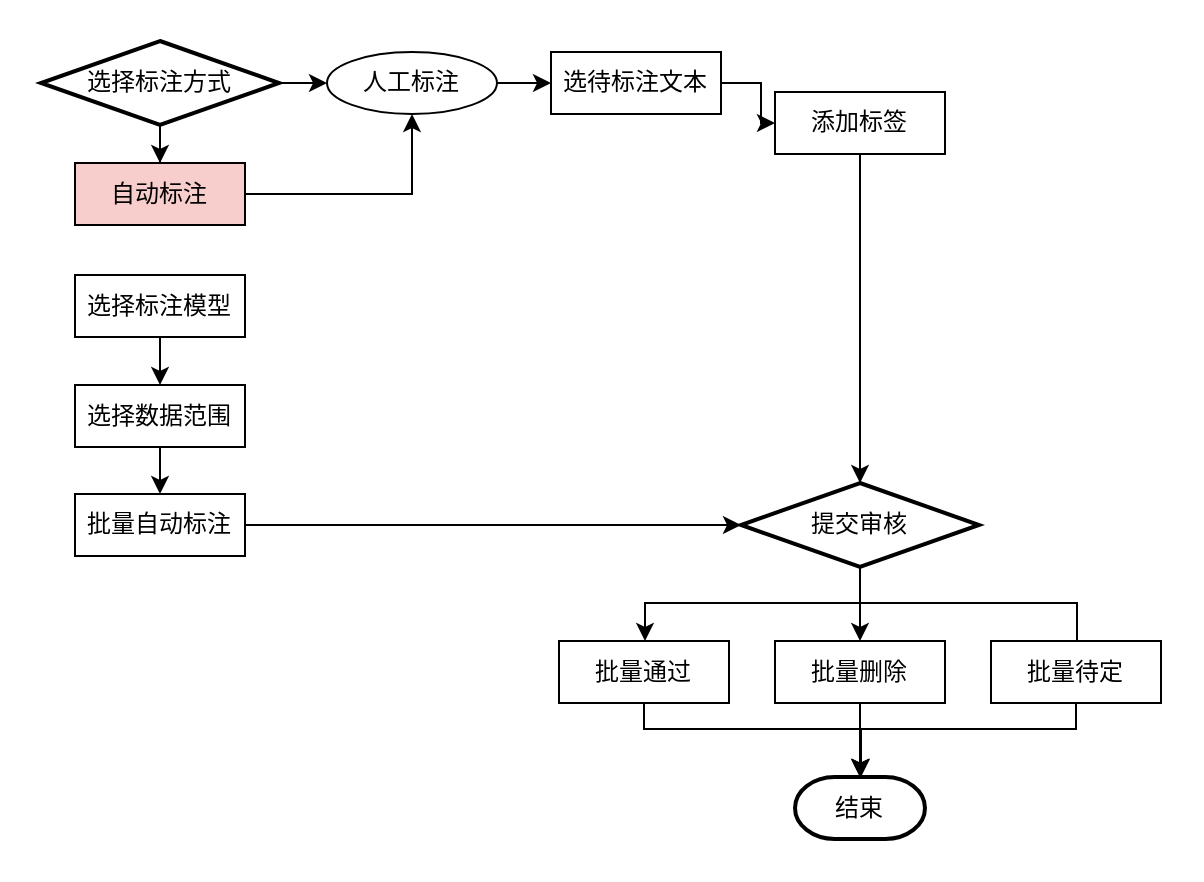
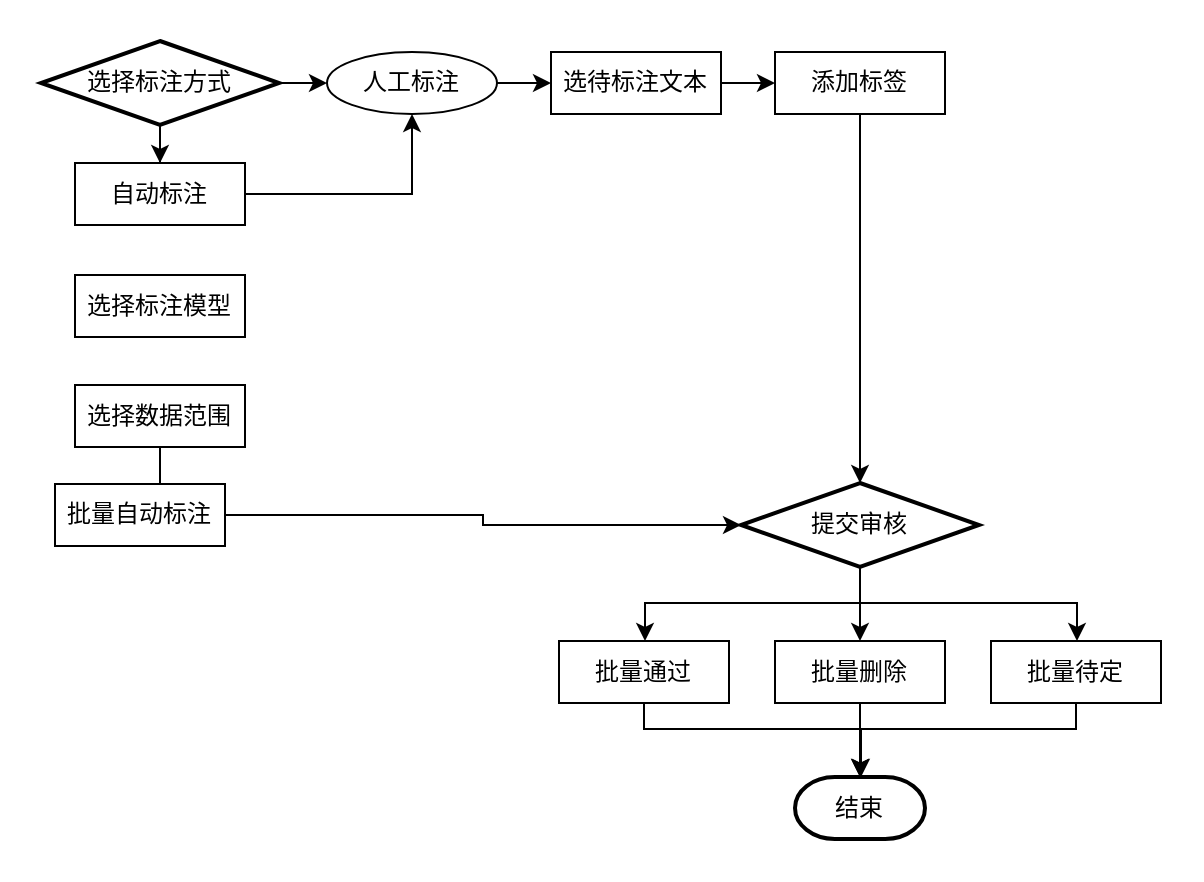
  <mxCell id="0" />
  <mxCell id="1" parent="0" />
  <mxCell id="2" style="edgeStyle=orthogonalEdgeStyle;rounded=0;orthogonalLoop=1;jettySize=auto;html=1;entryX=0;entryY=0.5;entryDx=0;entryDy=0;" parent="1" source="4" target="6" edge="1"><mxGeometry relative="1" as="geometry" /></mxCell>
  <mxCell id="3" style="edgeStyle=orthogonalEdgeStyle;rounded=0;orthogonalLoop=1;jettySize=auto;html=1;entryX=0.5;entryY=0;entryDx=0;entryDy=0;" parent="1" source="4" target="8" edge="1"><mxGeometry relative="1" as="geometry" /></mxCell>
  <mxCell id="4" value="选择标注方式" style="strokeWidth=2;html=1;shape=mxgraph.flowchart.decision;whiteSpace=wrap;" parent="1" vertex="1"><mxGeometry x="20" y="20" width="119" height="42" as="geometry" /></mxCell>
  <mxCell id="5" style="edgeStyle=orthogonalEdgeStyle;rounded=0;orthogonalLoop=1;jettySize=auto;html=1;" parent="1" source="6" target="15" edge="1"><mxGeometry relative="1" as="geometry" /></mxCell>
  <mxCell id="6" value="人工标注" style="ellipse;whiteSpace=wrap;html=1;" parent="1" vertex="1"><mxGeometry x="163" y="25.5" width="85" height="31" as="geometry" /></mxCell>
  <mxCell id="7" style="edgeStyle=orthogonalEdgeStyle;rounded=0;orthogonalLoop=1;jettySize=auto;html=1;" parent="1" source="8" target="6" edge="1"><mxGeometry relative="1" as="geometry" /></mxCell>
- <mxCell id="8" value="自动标注" style="rounded=0;whiteSpace=wrap;html=1;fillColor=#f8cecc;" parent="1" vertex="1"><mxGeometry x="37" y="81" width="85" height="31" as="geometry" /></mxCell>
- <mxCell id="9" style="edgeStyle=orthogonalEdgeStyle;rounded=0;orthogonalLoop=1;jettySize=auto;html=1;entryX=0.5;entryY=0;entryDx=0;entryDy=0;" parent="1" source="10" target="12" edge="1"><mxGeometry relative="1" as="geometry" /></mxCell>
+ <mxCell id="8" value="自动标注" style="rounded=0;whiteSpace=wrap;html=1;" parent="1" vertex="1"><mxGeometry x="37" y="81" width="85" height="31" as="geometry" /></mxCell>
  <mxCell id="10" value="选择标注模型" style="rounded=0;whiteSpace=wrap;html=1;" parent="1" vertex="1"><mxGeometry x="37" y="137" width="85" height="31" as="geometry" /></mxCell>
  <mxCell id="11" style="edgeStyle=orthogonalEdgeStyle;rounded=0;orthogonalLoop=1;jettySize=auto;html=1;entryX=0.5;entryY=0;entryDx=0;entryDy=0;" parent="1" source="12" target="13" edge="1"><mxGeometry relative="1" as="geometry" /></mxCell>
  <mxCell id="12" value="选择数据范围" style="rounded=0;whiteSpace=wrap;html=1;" parent="1" vertex="1"><mxGeometry x="37" y="192" width="85" height="31" as="geometry" /></mxCell>
- <mxCell id="13" value="批量自动标注" style="rounded=0;whiteSpace=wrap;html=1;" parent="1" vertex="1"><mxGeometry x="37" y="246.5" width="85" height="31" as="geometry" /></mxCell>
+ <mxCell id="13" value="批量自动标注" style="rounded=0;whiteSpace=wrap;html=1;" parent="1" vertex="1"><mxGeometry x="27" y="241.5" width="85" height="31" as="geometry" /></mxCell>
  <mxCell id="14" style="edgeStyle=orthogonalEdgeStyle;rounded=0;orthogonalLoop=1;jettySize=auto;html=1;" parent="1" source="15" target="16" edge="1"><mxGeometry relative="1" as="geometry" /></mxCell>
  <mxCell id="15" value="选待标注文本" style="rounded=0;whiteSpace=wrap;html=1;" parent="1" vertex="1"><mxGeometry x="275" y="25.5" width="85" height="31" as="geometry" /></mxCell>
- <mxCell id="16" value="添加标签" style="rounded=0;whiteSpace=wrap;html=1;" parent="1" vertex="1"><mxGeometry x="387" y="45.5" width="85" height="31" as="geometry" /></mxCell>
+ <mxCell id="16" value="添加标签" style="rounded=0;whiteSpace=wrap;html=1;" parent="1" vertex="1"><mxGeometry x="387" y="25.5" width="85" height="31" as="geometry" /></mxCell>
  <mxCell id="17" style="edgeStyle=orthogonalEdgeStyle;rounded=0;orthogonalLoop=1;jettySize=auto;html=1;" parent="1" source="18" target="27" edge="1"><mxGeometry relative="1" as="geometry"><Array as="points"><mxPoint x="321" y="364" /><mxPoint x="430" y="364" /></Array></mxGeometry></mxCell>
  <mxCell id="18" value="批量通过" style="rounded=0;whiteSpace=wrap;html=1;" parent="1" vertex="1"><mxGeometry x="279" y="320" width="85" height="31" as="geometry" /></mxCell>
  <mxCell id="19" value="批量删除" style="rounded=0;whiteSpace=wrap;html=1;" parent="1" vertex="1"><mxGeometry x="387" y="320" width="85" height="31" as="geometry" /></mxCell>
  <mxCell id="20" style="edgeStyle=orthogonalEdgeStyle;rounded=0;orthogonalLoop=1;jettySize=auto;html=1;entryX=0.5;entryY=0;entryDx=0;entryDy=0;" parent="1" source="23" target="19" edge="1"><mxGeometry relative="1" as="geometry" /></mxCell>
  <mxCell id="21" style="edgeStyle=orthogonalEdgeStyle;rounded=0;orthogonalLoop=1;jettySize=auto;html=1;" parent="1" source="23" target="18" edge="1"><mxGeometry relative="1" as="geometry"><Array as="points"><mxPoint x="430" y="301" /><mxPoint x="322" y="301" /></Array></mxGeometry></mxCell>
- <mxCell id="22" style="edgeStyle=orthogonalEdgeStyle;rounded=0;orthogonalLoop=1;jettySize=auto;html=1;endArrow=none;" parent="1" source="23" target="24" edge="1"><mxGeometry relative="1" as="geometry"><Array as="points"><mxPoint x="430" y="301" /><mxPoint x="538" y="301" /></Array></mxGeometry></mxCell>
+ <mxCell id="22" style="edgeStyle=orthogonalEdgeStyle;rounded=0;orthogonalLoop=1;jettySize=auto;html=1;" parent="1" source="23" target="24" edge="1"><mxGeometry relative="1" as="geometry"><Array as="points"><mxPoint x="430" y="301" /><mxPoint x="538" y="301" /></Array></mxGeometry></mxCell>
  <mxCell id="23" value="提交审核" style="strokeWidth=2;html=1;shape=mxgraph.flowchart.decision;whiteSpace=wrap;" parent="1" vertex="1"><mxGeometry x="370" y="241" width="119" height="42" as="geometry" /></mxCell>
  <mxCell id="24" value="批量待定" style="rounded=0;whiteSpace=wrap;html=1;" parent="1" vertex="1"><mxGeometry x="495" y="320" width="85" height="31" as="geometry" /></mxCell>
  <mxCell id="25" style="edgeStyle=orthogonalEdgeStyle;rounded=0;orthogonalLoop=1;jettySize=auto;html=1;entryX=0.5;entryY=0;entryDx=0;entryDy=0;entryPerimeter=0;" parent="1" source="16" target="23" edge="1"><mxGeometry relative="1" as="geometry" /></mxCell>
  <mxCell id="26" style="edgeStyle=orthogonalEdgeStyle;rounded=0;orthogonalLoop=1;jettySize=auto;html=1;entryX=0;entryY=0.5;entryDx=0;entryDy=0;entryPerimeter=0;" parent="1" source="13" target="23" edge="1"><mxGeometry relative="1" as="geometry" /></mxCell>
  <mxCell id="27" value="结束" style="strokeWidth=2;html=1;shape=mxgraph.flowchart.terminator;whiteSpace=wrap;" parent="1" vertex="1"><mxGeometry x="397" y="388" width="65" height="31" as="geometry" /></mxCell>
  <mxCell id="28" style="edgeStyle=orthogonalEdgeStyle;rounded=0;orthogonalLoop=1;jettySize=auto;html=1;entryX=0.5;entryY=0;entryDx=0;entryDy=0;entryPerimeter=0;" parent="1" source="24" target="27" edge="1"><mxGeometry relative="1" as="geometry"><Array as="points"><mxPoint x="538" y="364" /><mxPoint x="430" y="364" /></Array></mxGeometry></mxCell>
  <mxCell id="29" style="edgeStyle=orthogonalEdgeStyle;rounded=0;orthogonalLoop=1;jettySize=auto;html=1;entryX=0.5;entryY=0;entryDx=0;entryDy=0;entryPerimeter=0;" parent="1" source="19" target="27" edge="1"><mxGeometry relative="1" as="geometry" /></mxCell>
